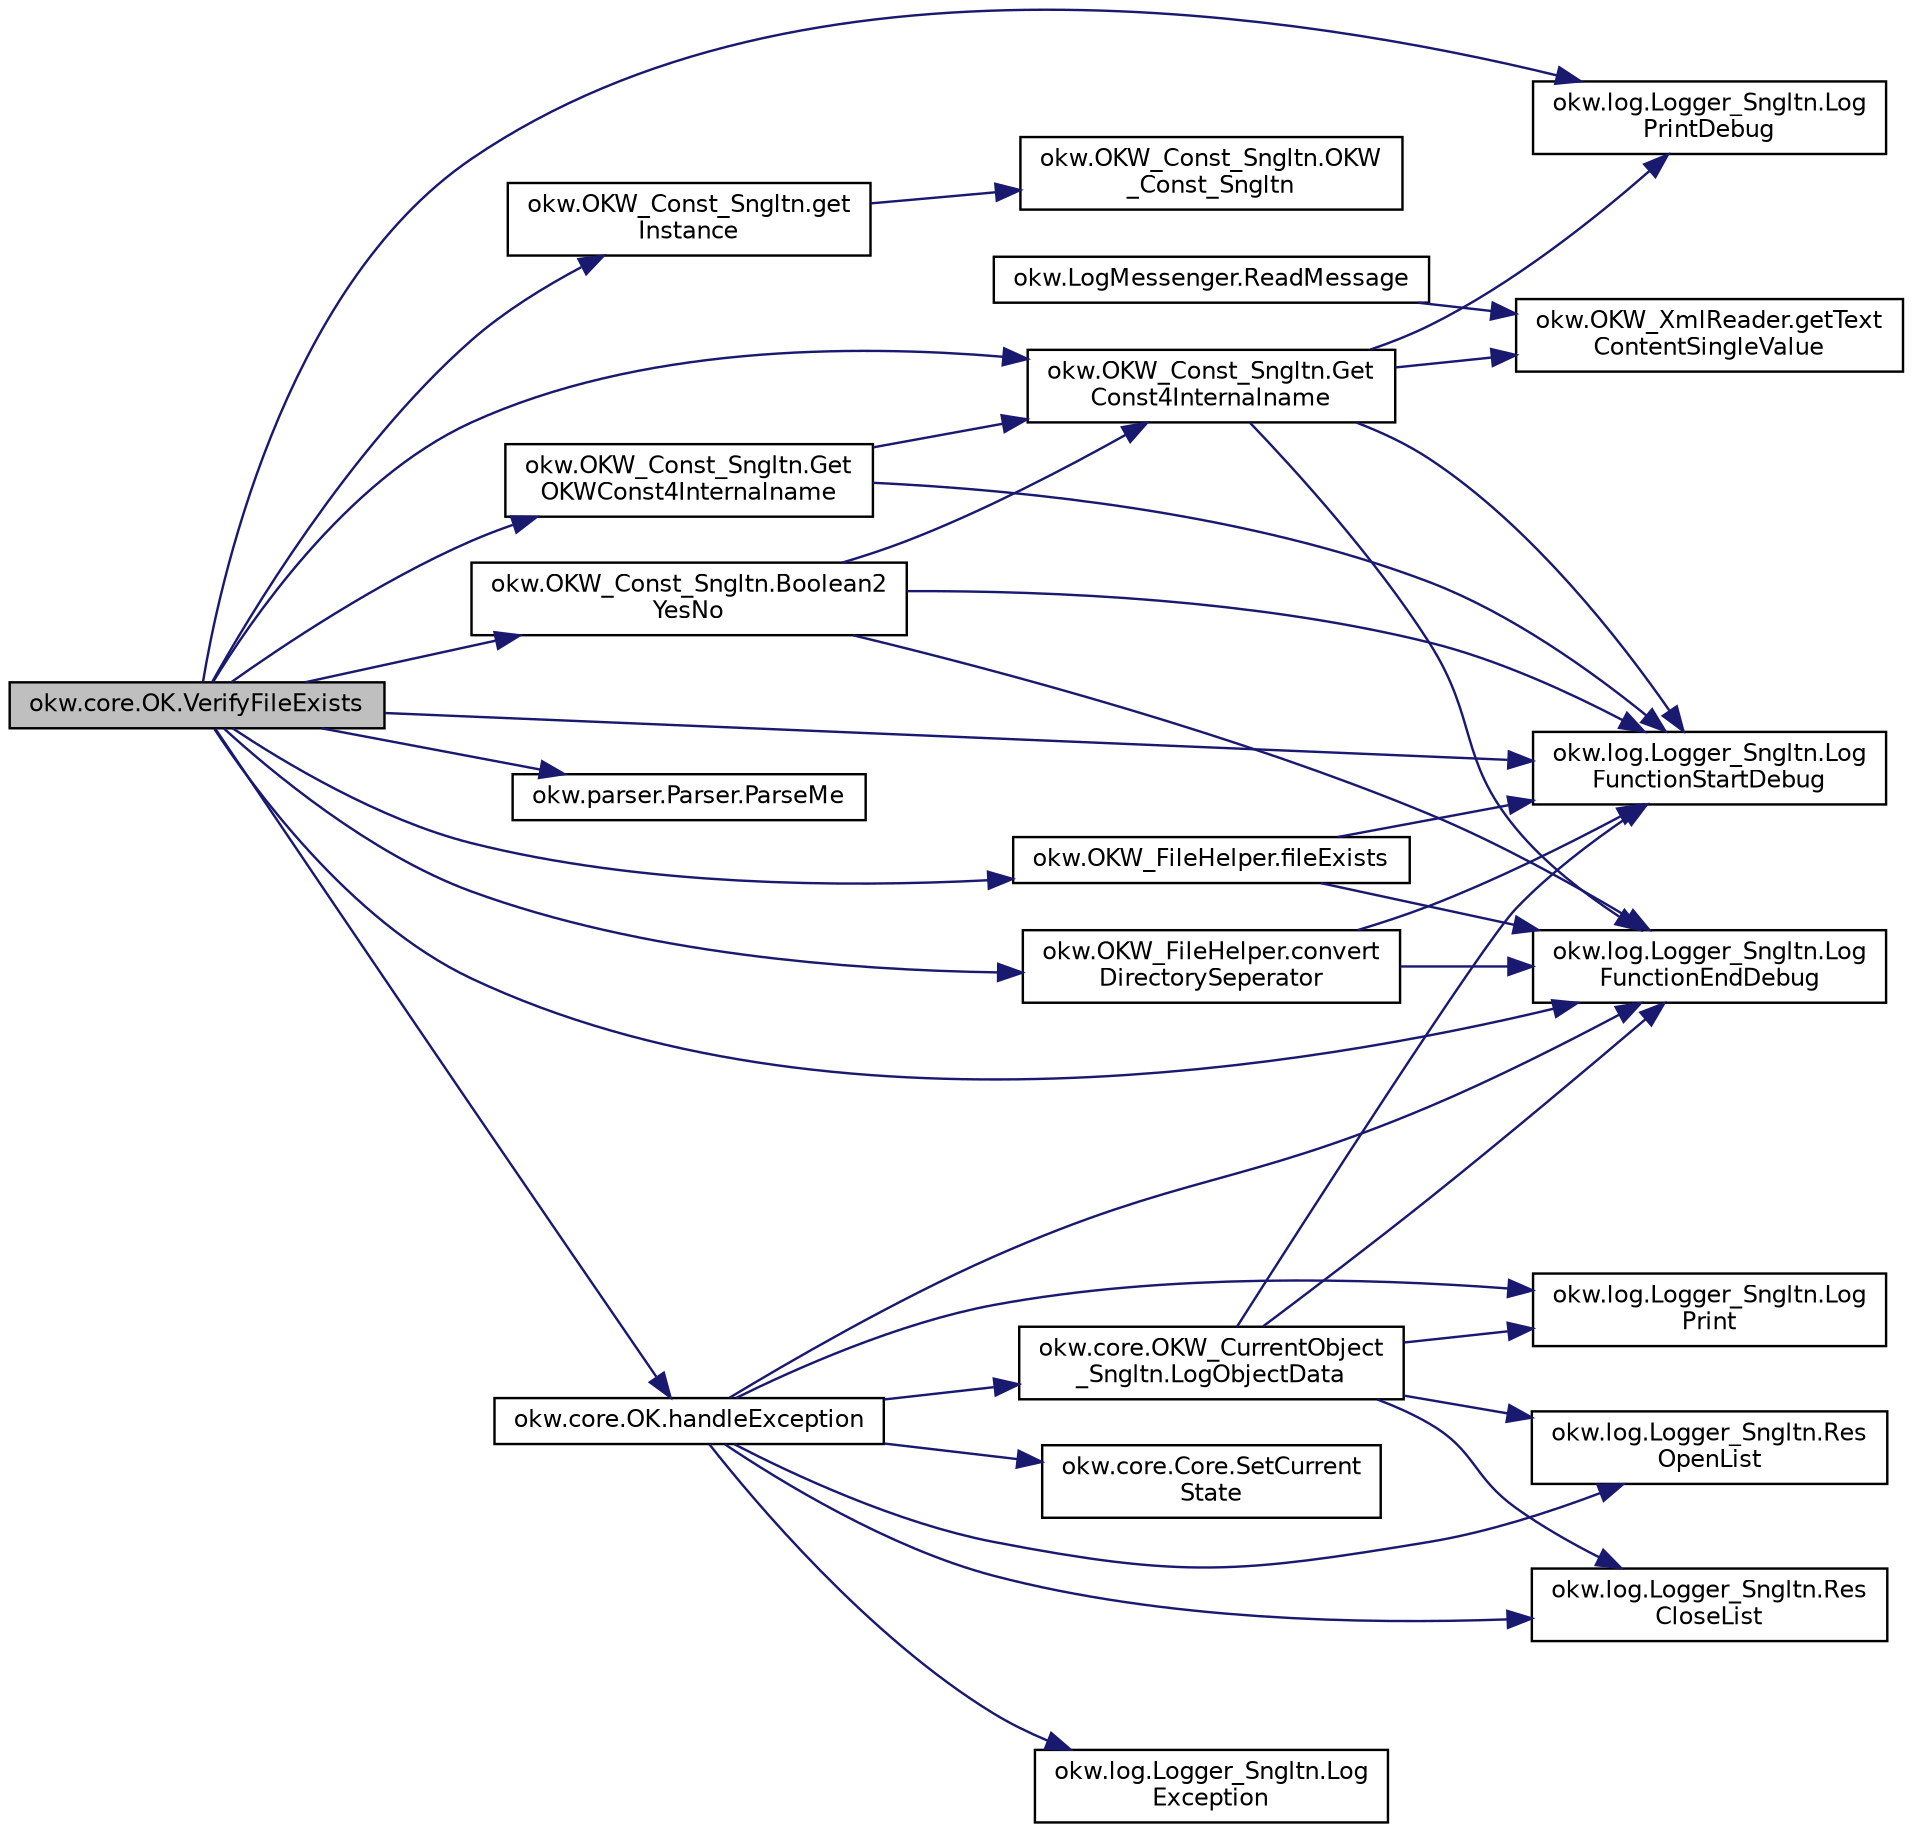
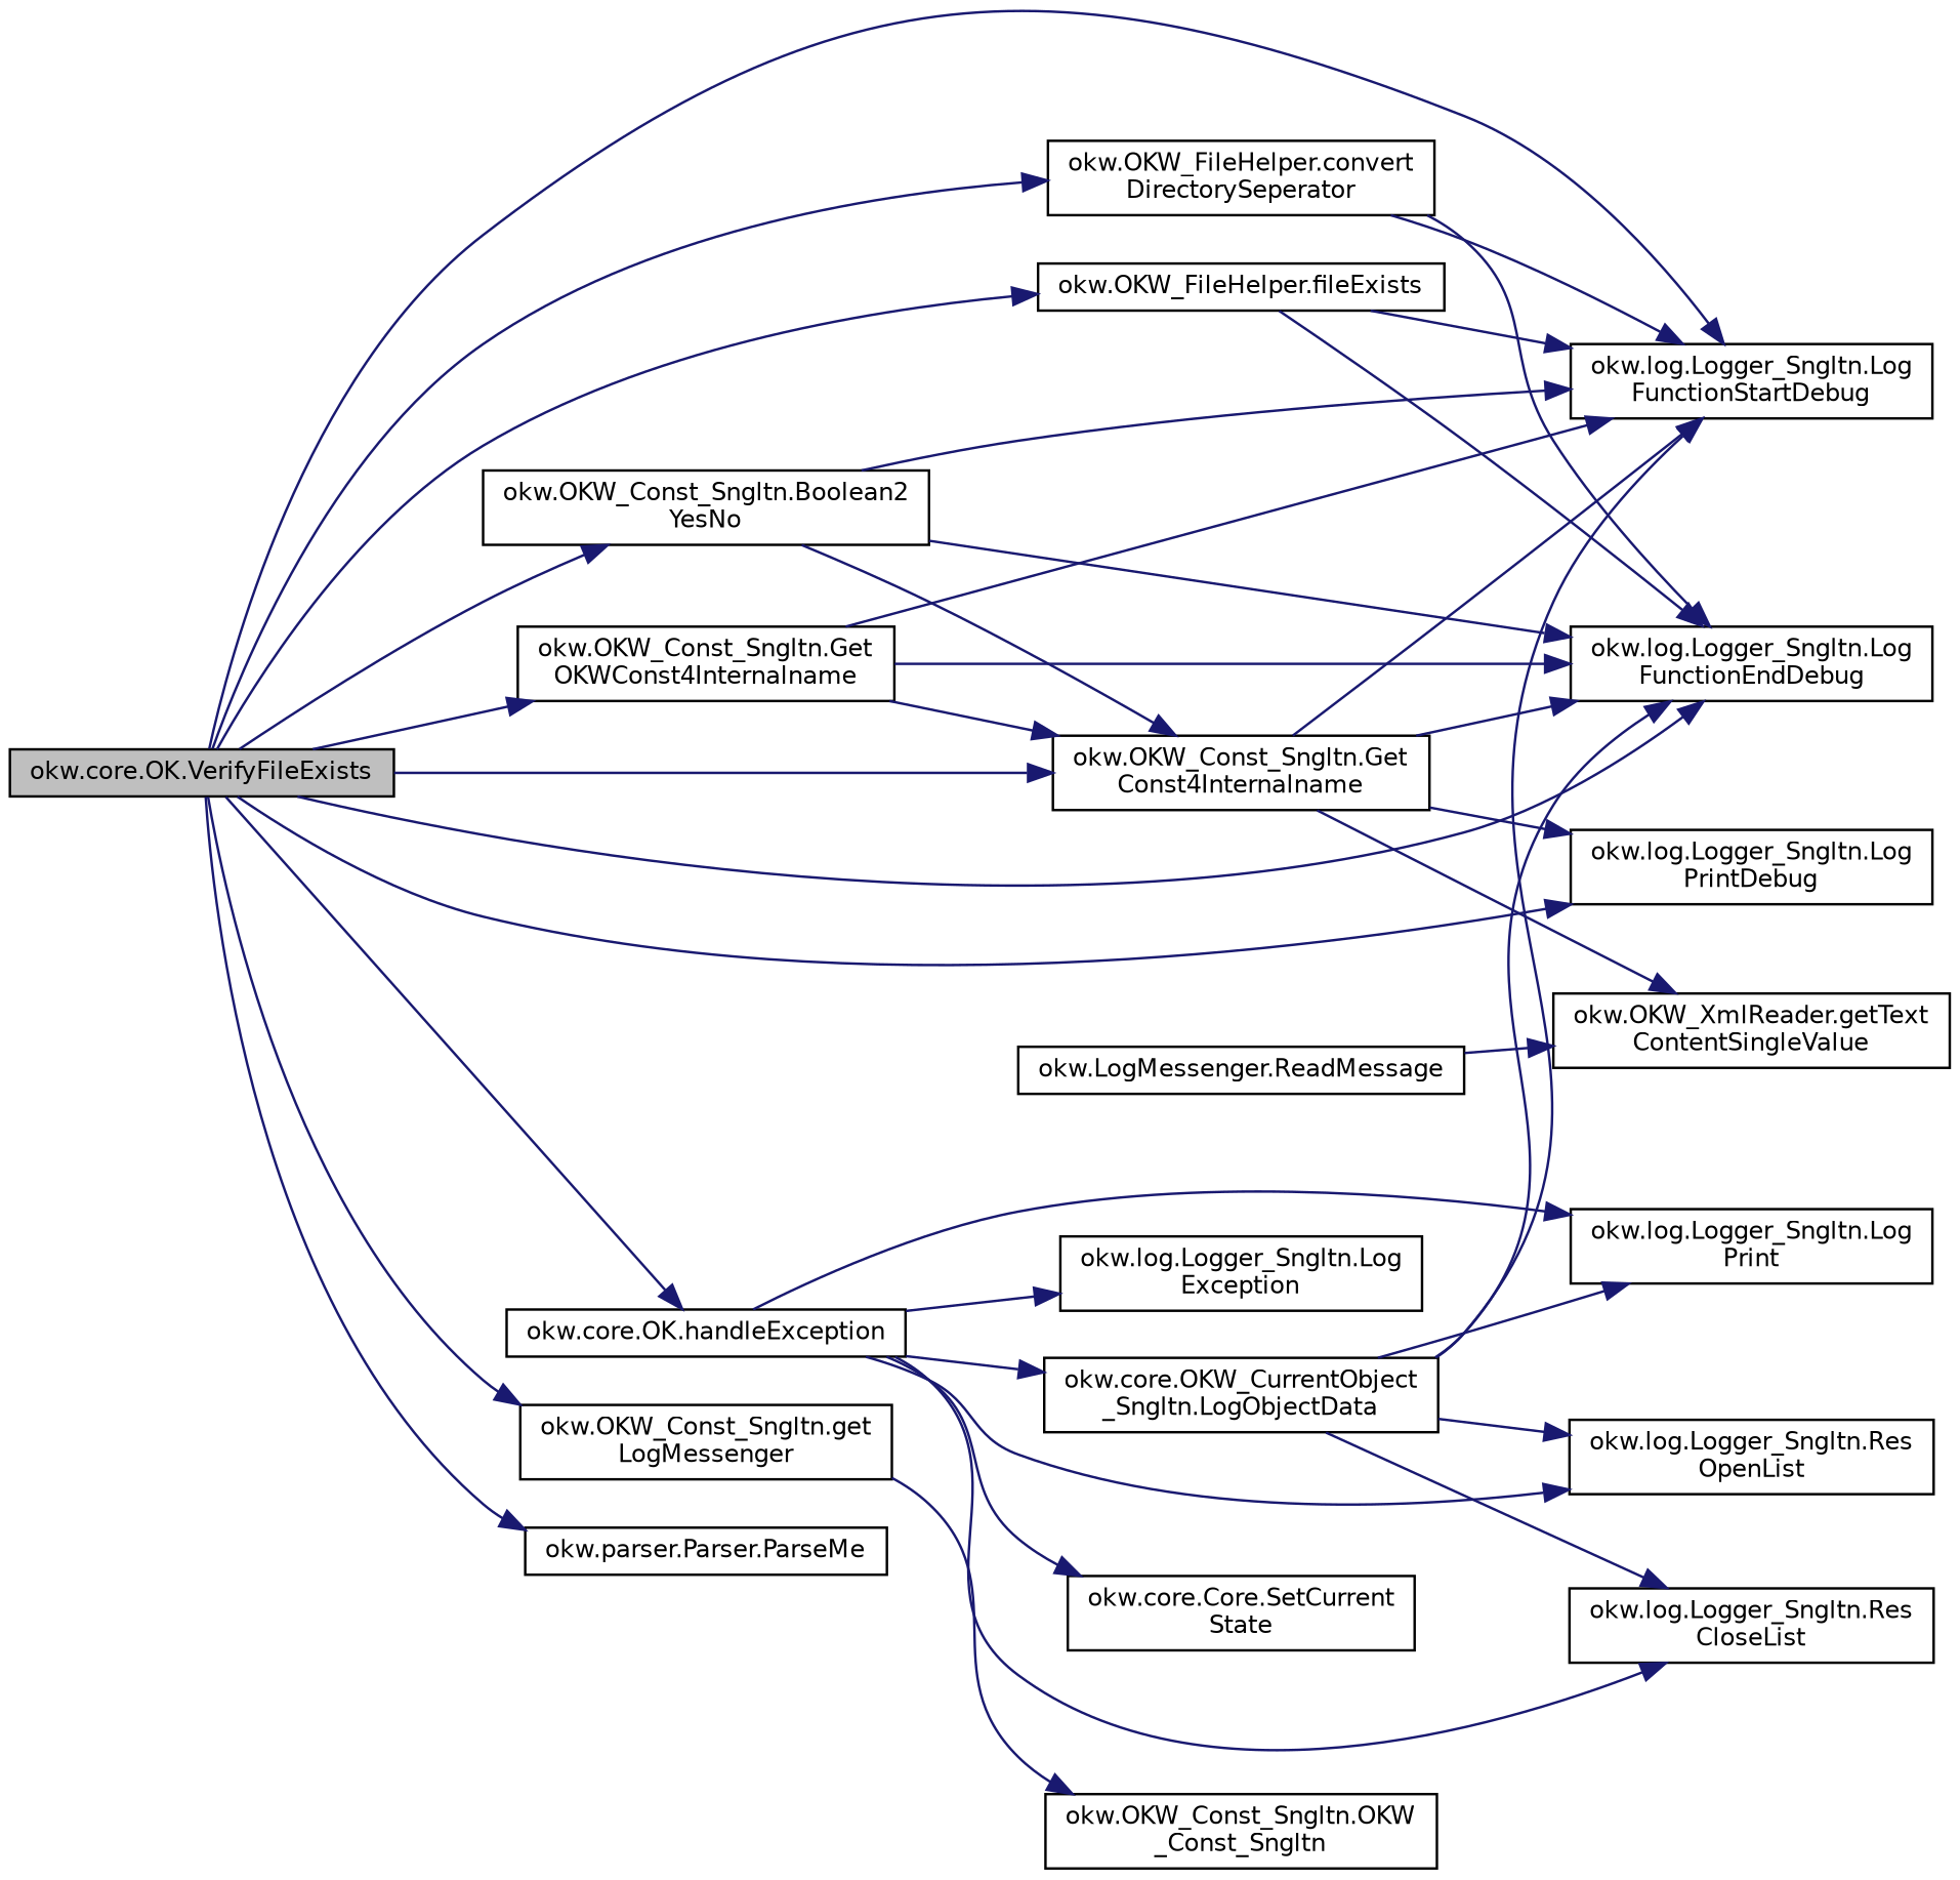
  digraph {
    rankdir=LR
    node [color=black fillcolor=white fontname=Helvetica fontsize=10 shape=record style=filled]
    edge [color=midnightblue fontname=Helvetica fontsize=10 labelfontname=Helvetica labelfontsize=10 style=solid]
    n1 [fillcolor=grey75 fontcolor=black height=0.2 label="okw.core.OK.VerifyFileExists" width=0.4]
    n2 [height=0.2 label="okw.log.Logger_Sngltn.Log\lFunctionStartDebug" width=0.4]
-   n3 [height=0.2 label="okw.OKW_Const_Sngltn.get\lInstance" width=0.4]
+   n3 [height=0.2 label="okw.OKW_Const_Sngltn.get\lLogMessenger" width=0.4]
    n4 [height=0.2 label="okw.OKW_Const_Sngltn.Get\lOKWConst4Internalname" width=0.4]
    n5 [height=0.2 label="okw.OKW_Const_Sngltn.Get\lConst4Internalname" width=0.4]
    n6 [height=0.2 label="okw.log.Logger_Sngltn.Log\lPrintDebug" width=0.4]
    n7 [height=0.2 label="okw.log.Logger_Sngltn.Log\lFunctionEndDebug" width=0.4]
    n8 [height=0.2 label="okw.parser.Parser.ParseMe" width=0.4]
    n9 [height=0.2 label="okw.OKW_FileHelper.convert\lDirectorySeperator" width=0.4]
    n10 [height=0.2 label="okw.OKW_FileHelper.fileExists" width=0.4]
    n11 [height=0.2 label="okw.OKW_Const_Sngltn.Boolean2\lYesNo" width=0.4]
    n12 [height=0.2 label="okw.core.OK.handleException" width=0.4]
    n13 [height=0.2 label="okw.OKW_Const_Sngltn.OKW\l_Const_Sngltn" width=0.4]
    n14 [height=0.2 label="okw.OKW_XmlReader.getText\lContentSingleValue" width=0.4]
    n15 [height=0.2 label="okw.log.Logger_Sngltn.Log\lPrint" width=0.4]
    n16 [height=0.2 label="okw.log.Logger_Sngltn.Log\lException" width=0.4]
    n17 [height=0.2 label="okw.log.Logger_Sngltn.Res\lOpenList" width=0.4]
    n18 [height=0.2 label="okw.log.Logger_Sngltn.Res\lCloseList" width=0.4]
    n19 [height=0.2 label="okw.core.OKW_CurrentObject\l_Sngltn.LogObjectData" width=0.4]
    n20 [height=0.2 label="okw.core.Core.SetCurrent\lState" width=0.4]
    n21 [height=0.2 label="okw.LogMessenger.ReadMessage" width=0.4]
    n1 -> n2
    n1 -> n3
    n1 -> n4
    n1 -> n5
    n1 -> n6
    n1 -> n7
    n1 -> n8
    n1 -> n9
    n1 -> n10
    n1 -> n11
    n1 -> n12
    n3 -> n13
    n4 -> n2
    n4 -> n5
-   n12 -> n7
+   n4 -> n7
    n5 -> n2
    n5 -> n6
    n5 -> n7
    n5 -> n14
    n9 -> n2
    n9 -> n7
    n10 -> n2
    n10 -> n7
    n11 -> n2
    n11 -> n5
    n11 -> n7
    n12 -> n15
    n12 -> n16
    n12 -> n17
    n12 -> n18
    n12 -> n19
    n12 -> n20
    n19 -> n2
    n19 -> n7
    n19 -> n15
    n19 -> n17
    n19 -> n18
    n21 -> n14
  }
